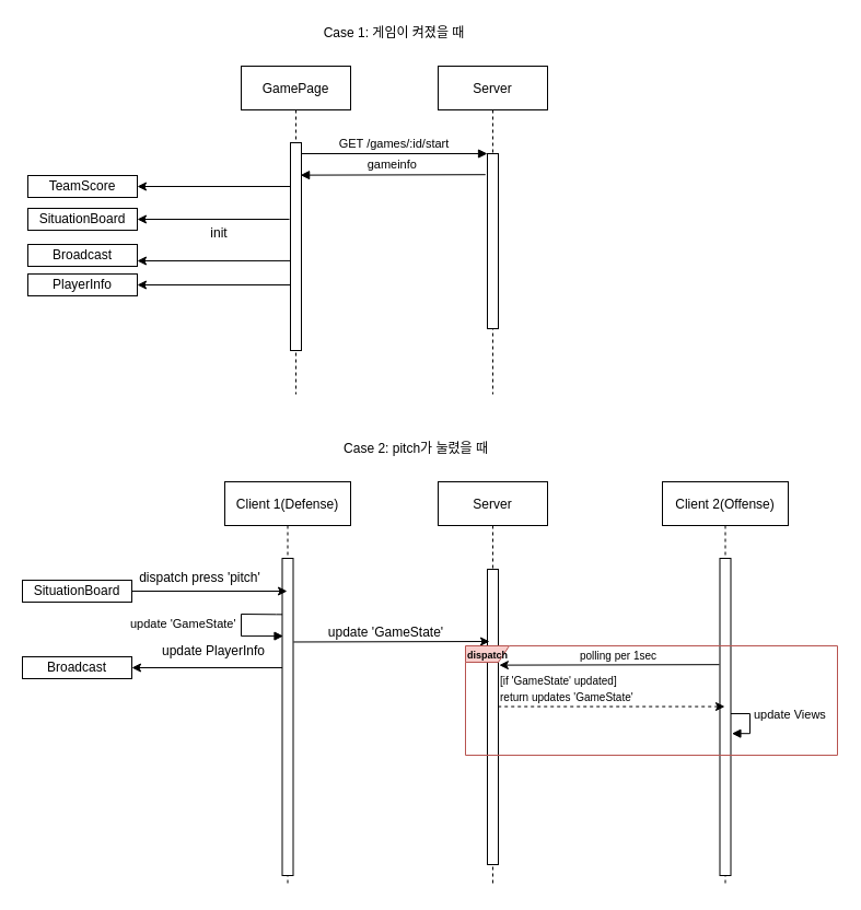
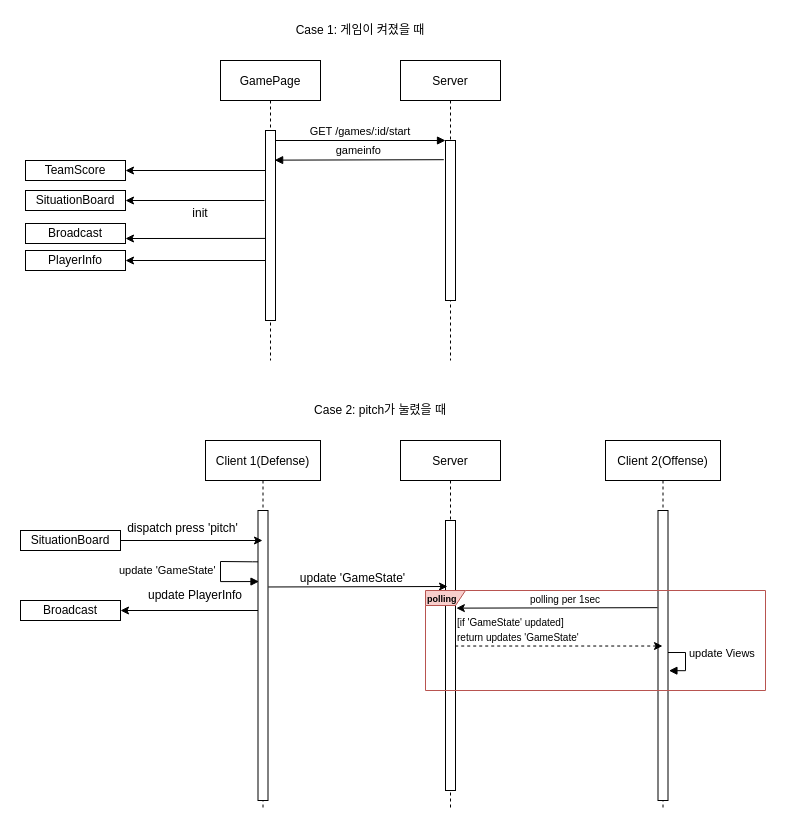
  <mxCell id="0" />
  <mxCell id="1" parent="0" />
  <mxCell id="2" value="GamePage" style="shape=umlLifeline;perimeter=lifelinePerimeter;container=1;collapsible=0;recursiveResize=0;rounded=0;shadow=0;strokeWidth=1;" parent="1" vertex="1"><mxGeometry x="220" y="60" width="100" height="300" as="geometry" /></mxCell>
  <mxCell id="3" value="" style="points=[];perimeter=orthogonalPerimeter;rounded=0;shadow=0;strokeWidth=1;" parent="2" vertex="1"><mxGeometry x="45" y="70" width="10" height="190" as="geometry" /></mxCell>
  <mxCell id="4" value="Server" style="shape=umlLifeline;perimeter=lifelinePerimeter;container=1;collapsible=0;recursiveResize=0;rounded=0;shadow=0;strokeWidth=1;" parent="1" vertex="1"><mxGeometry x="400" y="60" width="100" height="300" as="geometry" /></mxCell>
  <mxCell id="5" value="" style="points=[];perimeter=orthogonalPerimeter;rounded=0;shadow=0;strokeWidth=1;" parent="4" vertex="1"><mxGeometry x="45" y="80" width="10" height="160" as="geometry" /></mxCell>
  <mxCell id="6" value="GET /games/:id/start" style="verticalAlign=bottom;endArrow=block;entryX=0;entryY=0;shadow=0;strokeWidth=1;" parent="1" source="3" target="5" edge="1"><mxGeometry relative="1" as="geometry"><mxPoint x="375" y="140" as="sourcePoint" /></mxGeometry></mxCell>
  <mxCell id="7" value="gameinfo" style="verticalAlign=bottom;endArrow=block;shadow=0;strokeWidth=1;entryX=0.914;entryY=0.156;entryDx=0;entryDy=0;entryPerimeter=0;exitX=-0.171;exitY=0.12;exitDx=0;exitDy=0;exitPerimeter=0;" parent="1" source="5" edge="1"><mxGeometry relative="1" as="geometry"><mxPoint x="440" y="160" as="sourcePoint" /><mxPoint x="274.14" y="159.64" as="targetPoint" /></mxGeometry></mxCell>
  <mxCell id="8" value="Case 1: 게임이 켜졌을 때" style="text;html=1;strokeColor=none;fillColor=none;align=center;verticalAlign=middle;whiteSpace=wrap;rounded=0;" parent="1" vertex="1"><mxGeometry x="280" y="20" width="160" height="20" as="geometry" /></mxCell>
  <mxCell id="9" value="Client 1(Defense)" style="shape=umlLifeline;perimeter=lifelinePerimeter;container=1;collapsible=0;recursiveResize=0;rounded=0;shadow=0;strokeWidth=1;" parent="1" vertex="1"><mxGeometry x="205" y="440" width="115" height="370" as="geometry" /></mxCell>
  <mxCell id="10" value="" style="points=[];perimeter=orthogonalPerimeter;rounded=0;shadow=0;strokeWidth=1;" parent="9" vertex="1"><mxGeometry x="52.5" y="70" width="10" height="290" as="geometry" /></mxCell>
  <mxCell id="11" value="update 'GameState'" style="edgeStyle=orthogonalEdgeStyle;html=1;align=left;spacingLeft=2;endArrow=block;rounded=0;exitX=0.007;exitY=0.177;exitDx=0;exitDy=0;exitPerimeter=0;entryX=0.5;entryY=0.323;entryDx=0;entryDy=0;entryPerimeter=0;" edge="1" parent="9" source="10"><mxGeometry x="-0.032" y="-105" relative="1" as="geometry"><mxPoint x="48" y="121.92" as="sourcePoint" /><Array as="points"><mxPoint x="47" y="121" /><mxPoint x="15" y="121" /><mxPoint x="15" y="141" /></Array><mxPoint x="53.5" y="141.06" as="targetPoint" /><mxPoint as="offset" /></mxGeometry></mxCell>
  <mxCell id="12" value="Server" style="shape=umlLifeline;perimeter=lifelinePerimeter;container=1;collapsible=0;recursiveResize=0;rounded=0;shadow=0;strokeWidth=1;" parent="1" vertex="1"><mxGeometry x="400" y="440" width="100" height="370" as="geometry" /></mxCell>
  <mxCell id="13" value="" style="points=[];perimeter=orthogonalPerimeter;rounded=0;shadow=0;strokeWidth=1;" parent="12" vertex="1"><mxGeometry x="45" y="80" width="10" height="270" as="geometry" /></mxCell>
  <mxCell id="14" value="Case 2: pitch가 눌렸을 때" style="text;html=1;strokeColor=none;fillColor=none;align=center;verticalAlign=middle;whiteSpace=wrap;rounded=0;" parent="1" vertex="1"><mxGeometry x="300" y="400" width="160" height="20" as="geometry" /></mxCell>
  <mxCell id="15" value="TeamScore" style="whiteSpace=wrap;html=1;align=center;" parent="1" vertex="1"><mxGeometry x="25" y="160" width="100" height="20" as="geometry" /></mxCell>
  <mxCell id="16" value="SituationBoard" style="whiteSpace=wrap;html=1;align=center;" parent="1" vertex="1"><mxGeometry x="25" y="190" width="100" height="20" as="geometry" /></mxCell>
  <mxCell id="17" value="Broadcast" style="whiteSpace=wrap;html=1;align=center;" parent="1" vertex="1"><mxGeometry x="25" y="223" width="100" height="20" as="geometry" /></mxCell>
  <mxCell id="18" value="PlayerInfo" style="whiteSpace=wrap;html=1;align=center;" parent="1" vertex="1"><mxGeometry x="25" y="250" width="100" height="20" as="geometry" /></mxCell>
  <mxCell id="19" value="" style="endArrow=classic;html=1;entryX=1;entryY=0.5;entryDx=0;entryDy=0;" parent="1" source="3" target="15" edge="1"><mxGeometry width="50" height="50" relative="1" as="geometry"><mxPoint x="265" y="196" as="sourcePoint" /><mxPoint x="175" y="110" as="targetPoint" /><Array as="points" /></mxGeometry></mxCell>
  <mxCell id="20" value="" style="endArrow=classic;html=1;entryX=1;entryY=0.5;entryDx=0;entryDy=0;" parent="1" target="16" edge="1"><mxGeometry width="50" height="50" relative="1" as="geometry"><mxPoint x="264" y="200" as="sourcePoint" /><mxPoint x="135" y="170" as="targetPoint" /><Array as="points" /></mxGeometry></mxCell>
  <mxCell id="21" value="" style="endArrow=classic;html=1;entryX=1;entryY=0.75;entryDx=0;entryDy=0;exitX=0.033;exitY=0.568;exitDx=0;exitDy=0;exitPerimeter=0;" parent="1" source="3" target="17" edge="1"><mxGeometry width="50" height="50" relative="1" as="geometry"><mxPoint x="265" y="216" as="sourcePoint" /><mxPoint x="135" y="210" as="targetPoint" /><Array as="points" /></mxGeometry></mxCell>
  <mxCell id="22" value="" style="endArrow=classic;html=1;entryX=1;entryY=0.5;entryDx=0;entryDy=0;" parent="1" source="3" target="18" edge="1"><mxGeometry width="50" height="50" relative="1" as="geometry"><mxPoint x="265" y="226" as="sourcePoint" /><mxPoint x="135" y="255" as="targetPoint" /><Array as="points" /></mxGeometry></mxCell>
  <mxCell id="23" value="init" style="text;html=1;strokeColor=none;fillColor=none;align=center;verticalAlign=middle;whiteSpace=wrap;rounded=0;" parent="1" vertex="1"><mxGeometry x="180" y="203" width="40" height="20" as="geometry" /></mxCell>
  <mxCell id="24" value="SituationBoard" style="whiteSpace=wrap;html=1;align=center;" parent="1" vertex="1"><mxGeometry x="20" y="530" width="100" height="20" as="geometry" /></mxCell>
  <mxCell id="25" value="Broadcast" style="whiteSpace=wrap;html=1;align=center;" parent="1" vertex="1"><mxGeometry x="20" y="600" width="100" height="20" as="geometry" /></mxCell>
  <mxCell id="26" value="" style="endArrow=classic;html=1;entryX=1;entryY=0.5;entryDx=0;entryDy=0;" parent="1" target="25" edge="1" source="10"><mxGeometry width="50" height="50" relative="1" as="geometry"><mxPoint x="255" y="610" as="sourcePoint" /><mxPoint x="135" y="634" as="targetPoint" /><Array as="points" /></mxGeometry></mxCell>
  <mxCell id="27" value="" style="endArrow=classic;html=1;exitX=1;exitY=0.5;exitDx=0;exitDy=0;" parent="1" source="24" target="9" edge="1"><mxGeometry width="50" height="50" relative="1" as="geometry"><mxPoint x="125" y="580" as="sourcePoint" /><mxPoint x="135" y="594.01" as="targetPoint" /><Array as="points" /></mxGeometry></mxCell>
  <mxCell id="28" value="update PlayerInfo" style="text;html=1;strokeColor=none;fillColor=none;align=center;verticalAlign=middle;whiteSpace=wrap;rounded=0;" parent="1" vertex="1"><mxGeometry x="115" y="590" width="160" height="10" as="geometry" /></mxCell>
  <mxCell id="29" value="dispatch press 'pitch'" style="text;html=1;strokeColor=none;fillColor=none;align=center;verticalAlign=middle;whiteSpace=wrap;rounded=0;" parent="1" vertex="1"><mxGeometry x="125" y="518" width="115" height="20" as="geometry" /></mxCell>
  <mxCell id="30" value="" style="endArrow=classic;html=1;exitX=1.036;exitY=0.184;exitDx=0;exitDy=0;exitPerimeter=0;" edge="1" parent="1"><mxGeometry width="50" height="50" relative="1" as="geometry"><mxPoint x="267.86" y="586.48" as="sourcePoint" /><mxPoint x="447" y="586" as="targetPoint" /></mxGeometry></mxCell>
  <mxCell id="31" value="Client 2(Offense)" style="shape=umlLifeline;perimeter=lifelinePerimeter;container=1;collapsible=0;recursiveResize=0;rounded=0;shadow=0;strokeWidth=1;" vertex="1" parent="1"><mxGeometry x="605" y="440" width="115" height="370" as="geometry" /></mxCell>
  <mxCell id="32" value="" style="points=[];perimeter=orthogonalPerimeter;rounded=0;shadow=0;strokeWidth=1;" vertex="1" parent="31"><mxGeometry x="52.5" y="70" width="10" height="290" as="geometry" /></mxCell>
  <mxCell id="33" value="update Views&lt;br&gt;" style="edgeStyle=orthogonalEdgeStyle;html=1;align=left;spacingLeft=2;endArrow=block;rounded=0;entryX=1.093;entryY=0.628;entryDx=0;entryDy=0;entryPerimeter=0;" edge="1" parent="31"><mxGeometry x="-0.282" relative="1" as="geometry"><mxPoint x="62.5" y="212.029" as="sourcePoint" /><Array as="points"><mxPoint x="80" y="212" /><mxPoint x="80" y="230" /></Array><mxPoint x="63.43" y="230.16" as="targetPoint" /><mxPoint as="offset" /></mxGeometry></mxCell>
  <mxCell id="34" value="update 'GameState'" style="text;html=1;strokeColor=none;fillColor=none;align=center;verticalAlign=middle;whiteSpace=wrap;rounded=0;" vertex="1" parent="1"><mxGeometry x="295" y="568" width="115" height="20" as="geometry" /></mxCell>
  <mxCell id="35" value="" style="endArrow=classic;html=1;entryX=1.086;entryY=0.254;entryDx=0;entryDy=0;entryPerimeter=0;exitX=-0.05;exitY=0.264;exitDx=0;exitDy=0;exitPerimeter=0;" edge="1" parent="1"><mxGeometry width="50" height="50" relative="1" as="geometry"><mxPoint x="657" y="607.16" as="sourcePoint" /><mxPoint x="455.86" y="607.64" as="targetPoint" /></mxGeometry></mxCell>
  <mxCell id="36" value="&lt;font style=&quot;font-size: 10px&quot;&gt;polling per 1sec&lt;/font&gt;" style="text;html=1;strokeColor=none;fillColor=none;align=center;verticalAlign=middle;whiteSpace=wrap;rounded=0;" vertex="1" parent="1"><mxGeometry x="515" y="589" width="100" height="20" as="geometry" /></mxCell>
  <mxCell id="37" value="" style="endArrow=classic;html=1;dashed=1;exitX=0.971;exitY=0.497;exitDx=0;exitDy=0;exitPerimeter=0;" edge="1" parent="1"><mxGeometry width="50" height="50" relative="1" as="geometry"><mxPoint x="454.71" y="645.52" as="sourcePoint" /><mxPoint x="662" y="645.52" as="targetPoint" /></mxGeometry></mxCell>
  <mxCell id="38" value="&lt;font style=&quot;font-size: 10px&quot;&gt;[if 'GameState'&amp;nbsp;updated] return updates 'GameState'&lt;/font&gt;" style="text;html=1;strokeColor=none;fillColor=none;align=left;verticalAlign=middle;whiteSpace=wrap;rounded=0;" vertex="1" parent="1"><mxGeometry x="455" y="619" width="135" height="20" as="geometry" /></mxCell>
- <mxCell id="39" value="&lt;font style=&quot;font-size: 9px ; line-height: 50%&quot;&gt;&lt;b&gt;dispatch&lt;/b&gt;&lt;/font&gt;" style="shape=umlFrame;whiteSpace=wrap;html=1;width=40;height=15;align=left;fillColor=#f8cecc;strokeColor=#b85450;" vertex="1" parent="1"><mxGeometry x="425" y="590" width="340" height="100" as="geometry" /></mxCell>
+ <mxCell id="39" value="&lt;font style=&quot;font-size: 9px ; line-height: 50%&quot;&gt;&lt;b&gt;polling&lt;/b&gt;&lt;/font&gt;" style="shape=umlFrame;whiteSpace=wrap;html=1;width=40;height=15;align=left;fillColor=#f8cecc;strokeColor=#b85450;" vertex="1" parent="1"><mxGeometry x="425" y="590" width="340" height="100" as="geometry" /></mxCell>
